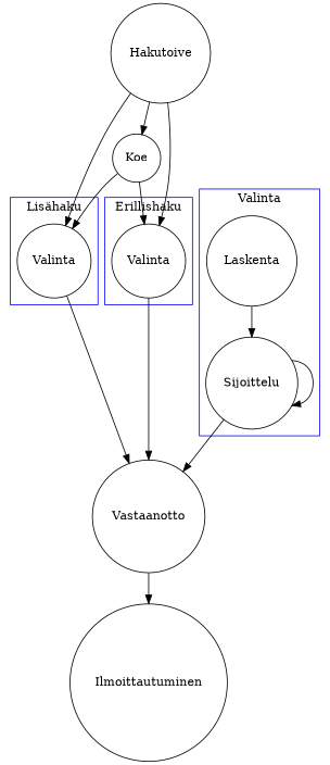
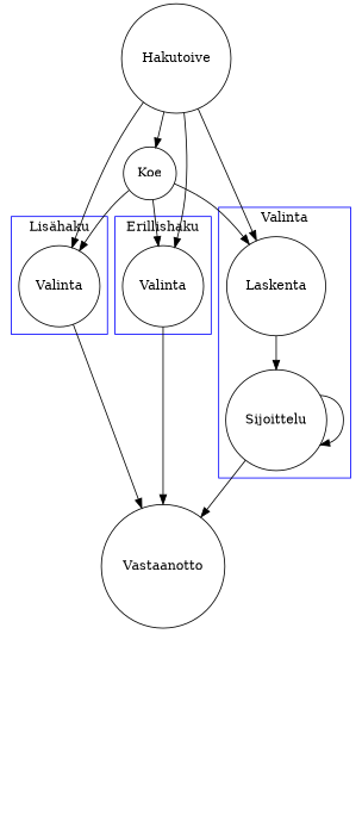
  digraph {
    rankdir=TB
    node [shape=circle]
    n1 [label=Valinta]
    n2 [label=Valinta]
    Laskenta
    Sijoittelu
    Vastaanotto
-   Ilmoittautuminen
    Hakutoive
    Koe
    subgraph cluster_1 {
      color=blue
      label="Lisähaku"
      n1
    }
    subgraph cluster_2 {
      color=blue
      label=Erillishaku
      n2
    }
    subgraph cluster_3 {
      color=blue
      label=Valinta
      Laskenta
      Sijoittelu
    }
    n1 -> Vastaanotto
    n2 -> Vastaanotto
    Laskenta -> Sijoittelu
    Sijoittelu -> Sijoittelu
    Sijoittelu -> Vastaanotto
-   Vastaanotto -> Ilmoittautuminen
    Hakutoive -> n1
    Hakutoive -> n2
+   Hakutoive -> Laskenta
    Hakutoive -> Koe
    Koe -> n1
    Koe -> n2
+   Koe -> Laskenta
  }
